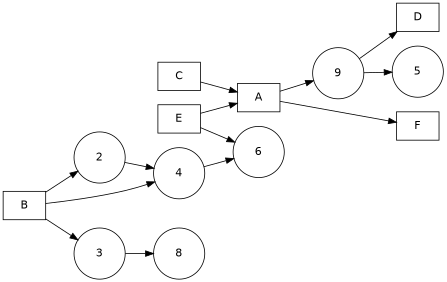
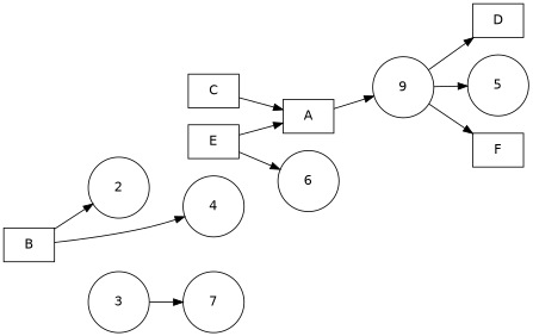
  digraph {
    fontsize=10
    rankdir=LR
    node [fontname=Helvetica shape=circle fixedsize=true]
    A [shape=box fixedsize=""]
    n2 [label=9 width=0.9]
    D [shape=box fixedsize=""]
    F [shape=box fixedsize=""]
    5 [width=0.9]
    B [shape=box fixedsize=""]
    2 [width=0.9]
    3 [width=0.9]
    4 [width=0.9]
-   8 [width=0.9]
+   8 [width=0.9 label=7]
    6 [width=0.9]
    C [shape=box fixedsize=""]
    E [shape=box fixedsize=""]
    A -> n2
    n2 -> D
-   A -> F
+   n2 -> F
    n2 -> 5
    B -> 2
-   B -> 3
    B -> 4
-   2 -> 4
    3 -> 8
-   4 -> 6
    C -> A
    E -> A
    E -> 6
  }
